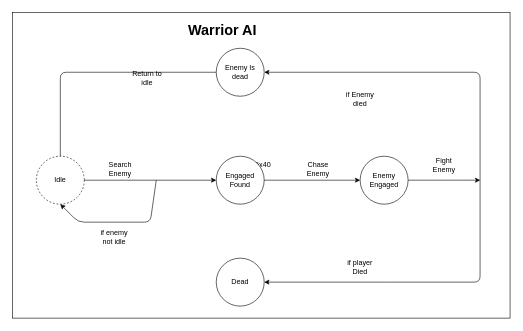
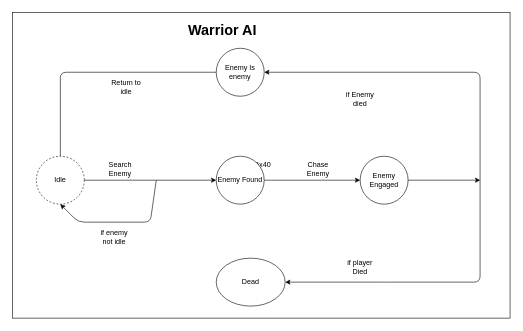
  <mxCell id="0" />
  <mxCell id="1" parent="0" />
  <mxCell id="2" value="25x40" style="shape=rect;dashed=0;shadow=0;html=1;whiteSpace=wrap;" vertex="1" parent="1"><mxGeometry x="20" y="20" width="830" height="510" as="geometry" /></mxCell>
  <mxCell id="3" value="Idle" style="ellipse;whiteSpace=wrap;html=1;aspect=fixed;dashed=1;" vertex="1" parent="1"><mxGeometry x="60" y="260" width="80" height="80" as="geometry" /></mxCell>
  <mxCell id="4" value="" style="endArrow=classic;html=1;exitX=1;exitY=0.5;exitDx=0;exitDy=0;" edge="1" parent="1" source="3"><mxGeometry width="50" height="50" relative="1" as="geometry"><mxPoint x="150" y="350" as="sourcePoint" /><mxPoint x="360" y="300" as="targetPoint" /></mxGeometry></mxCell>
  <mxCell id="5" value="Search Enemy" style="text;html=1;strokeColor=none;fillColor=none;align=center;verticalAlign=middle;whiteSpace=wrap;rounded=0;rotation=0;" vertex="1" parent="1"><mxGeometry x="170" y="266" width="60" height="30" as="geometry" /></mxCell>
  <mxCell id="6" value="" style="endArrow=classic;html=1;entryX=0.5;entryY=1;entryDx=0;entryDy=0;" edge="1" parent="1" target="3"><mxGeometry width="50" height="50" relative="1" as="geometry"><mxPoint x="260" y="300" as="sourcePoint" /><mxPoint x="370" y="310" as="targetPoint" /><Array as="points"><mxPoint x="250" y="370" /><mxPoint x="130" y="370" /></Array></mxGeometry></mxCell>
  <mxCell id="7" value="if enemy not idle" style="text;html=1;strokeColor=none;fillColor=none;align=center;verticalAlign=middle;whiteSpace=wrap;rounded=0;" vertex="1" parent="1"><mxGeometry x="160" y="380" width="60" height="30" as="geometry" /></mxCell>
- <mxCell id="8" value="Engaged Found" style="ellipse;whiteSpace=wrap;html=1;aspect=fixed;" vertex="1" parent="1"><mxGeometry x="360" y="260" width="80" height="80" as="geometry" /></mxCell>
+ <mxCell id="8" value="Enemy Found" style="ellipse;whiteSpace=wrap;html=1;aspect=fixed;" vertex="1" parent="1"><mxGeometry x="360" y="260" width="80" height="80" as="geometry" /></mxCell>
  <mxCell id="9" value="" style="endArrow=none;html=1;exitX=0;exitY=0.5;exitDx=0;exitDy=0;entryX=0.5;entryY=0;entryDx=0;entryDy=0;startArrow=none;" edge="1" parent="1" source="21" target="3"><mxGeometry width="50" height="50" relative="1" as="geometry"><mxPoint x="150" y="310" as="sourcePoint" /><mxPoint x="370" y="310" as="targetPoint" /><Array as="points"><mxPoint x="100" y="120" /></Array></mxGeometry></mxCell>
  <mxCell id="10" value="" style="endArrow=classic;html=1;exitX=1;exitY=0.5;exitDx=0;exitDy=0;" edge="1" parent="1" source="8"><mxGeometry width="50" height="50" relative="1" as="geometry"><mxPoint x="150" y="310" as="sourcePoint" /><mxPoint x="600" y="300" as="targetPoint" /></mxGeometry></mxCell>
  <mxCell id="11" value="Chase Enemy" style="text;html=1;strokeColor=none;fillColor=none;align=center;verticalAlign=middle;whiteSpace=wrap;rounded=0;rotation=0;" vertex="1" parent="1"><mxGeometry x="500" y="266" width="60" height="30" as="geometry" /></mxCell>
  <mxCell id="12" style="edgeStyle=none;html=1;exitX=1;exitY=0.5;exitDx=0;exitDy=0;entryX=0.94;entryY=0.549;entryDx=0;entryDy=0;entryPerimeter=0;" edge="1" parent="1" source="13" target="2"><mxGeometry relative="1" as="geometry" /></mxCell>
  <mxCell id="13" value="Enemy&lt;br&gt;Engaged" style="ellipse;whiteSpace=wrap;html=1;aspect=fixed;" vertex="1" parent="1"><mxGeometry x="600" y="260" width="80" height="80" as="geometry" /></mxCell>
  <mxCell id="14" value="" style="endArrow=classic;html=1;entryX=1;entryY=0.5;entryDx=0;entryDy=0;" edge="1" parent="1" target="21"><mxGeometry width="50" height="50" relative="1" as="geometry"><mxPoint x="800" y="300" as="sourcePoint" /><mxPoint x="360" y="170" as="targetPoint" /><Array as="points"><mxPoint x="800" y="120" /></Array></mxGeometry></mxCell>
  <mxCell id="15" value="if Enemy died" style="text;html=1;strokeColor=none;fillColor=none;align=center;verticalAlign=middle;whiteSpace=wrap;rounded=0;rotation=0;" vertex="1" parent="1"><mxGeometry x="570" y="150" width="60" height="30" as="geometry" /></mxCell>
  <mxCell id="16" value="Warrior AI" style="text;strokeColor=none;fillColor=none;html=1;fontSize=24;fontStyle=1;verticalAlign=middle;align=center;" vertex="1" parent="1"><mxGeometry x="320" y="30" width="100" height="40" as="geometry" /></mxCell>
- <mxCell id="17" value="Dead" style="ellipse;whiteSpace=wrap;html=1;aspect=fixed;" vertex="1" parent="1"><mxGeometry x="360" y="430" width="80" height="80" as="geometry" /></mxCell>
+ <mxCell id="17" value="Dead" style="ellipse;whiteSpace=wrap;html=1;aspect=fixed;" vertex="1" parent="1"><mxGeometry x="360" y="430" width="115" height="80" as="geometry" /></mxCell>
  <mxCell id="18" value="" style="endArrow=classic;html=1;entryX=1;entryY=0.5;entryDx=0;entryDy=0;" edge="1" parent="1" target="17"><mxGeometry width="50" height="50" relative="1" as="geometry"><mxPoint x="800" y="300" as="sourcePoint" /><mxPoint x="410" y="440" as="targetPoint" /><Array as="points"><mxPoint x="800" y="470" /><mxPoint x="640" y="470" /></Array></mxGeometry></mxCell>
  <mxCell id="19" value="if player Died" style="text;html=1;strokeColor=none;fillColor=none;align=center;verticalAlign=middle;whiteSpace=wrap;rounded=0;" vertex="1" parent="1"><mxGeometry x="570" y="430" width="60" height="30" as="geometry" /></mxCell>
- <mxCell id="20" value="Fight Enemy" style="text;html=1;strokeColor=none;fillColor=none;align=center;verticalAlign=middle;whiteSpace=wrap;rounded=0;" vertex="1" parent="1"><mxGeometry x="710" y="260" width="60" height="30" as="geometry" /></mxCell>
- <mxCell id="21" value="Enemy Is dead" style="ellipse;whiteSpace=wrap;html=1;aspect=fixed;" vertex="1" parent="1"><mxGeometry x="360" y="80" width="80" height="80" as="geometry" /></mxCell>
- <mxCell id="22" value="Return to idle" style="text;html=1;strokeColor=none;fillColor=none;align=center;verticalAlign=middle;whiteSpace=wrap;rounded=0;" vertex="1" parent="1"><mxGeometry x="215" y="115" width="60" height="30" as="geometry" /></mxCell>
+ <mxCell id="21" value="Enemy Is enemy" style="ellipse;whiteSpace=wrap;html=1;aspect=fixed;" vertex="1" parent="1"><mxGeometry x="360" y="80" width="80" height="80" as="geometry" /></mxCell>
+ <mxCell id="22" value="Return to idle" style="text;html=1;strokeColor=none;fillColor=none;align=center;verticalAlign=middle;whiteSpace=wrap;rounded=0;" vertex="1" parent="1"><mxGeometry x="180" y="130" width="60" height="30" as="geometry" /></mxCell>
